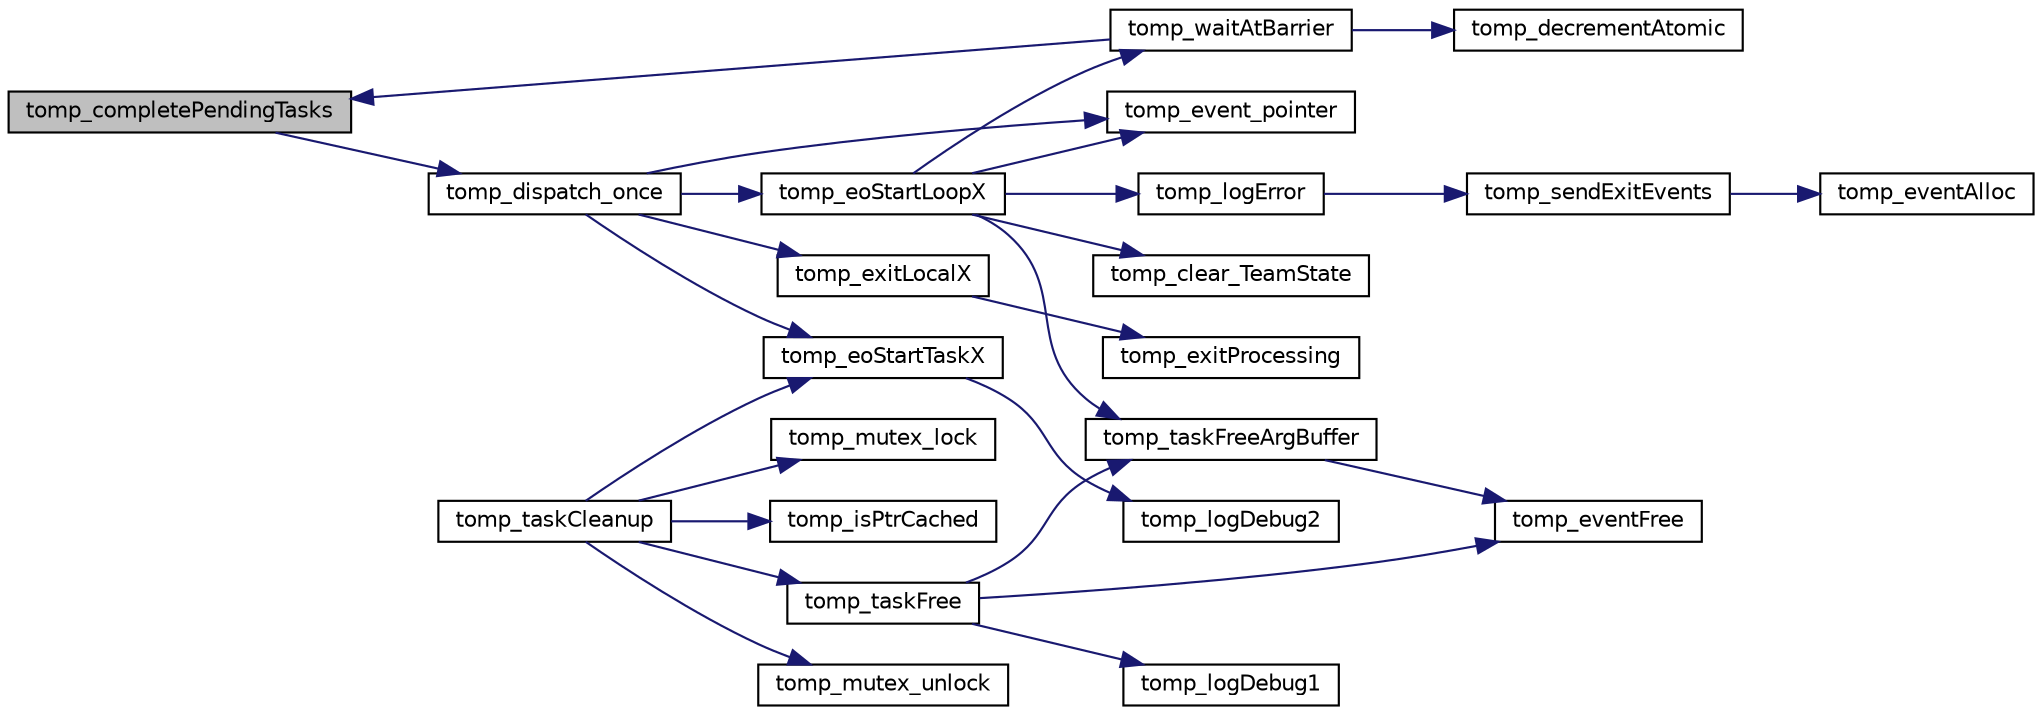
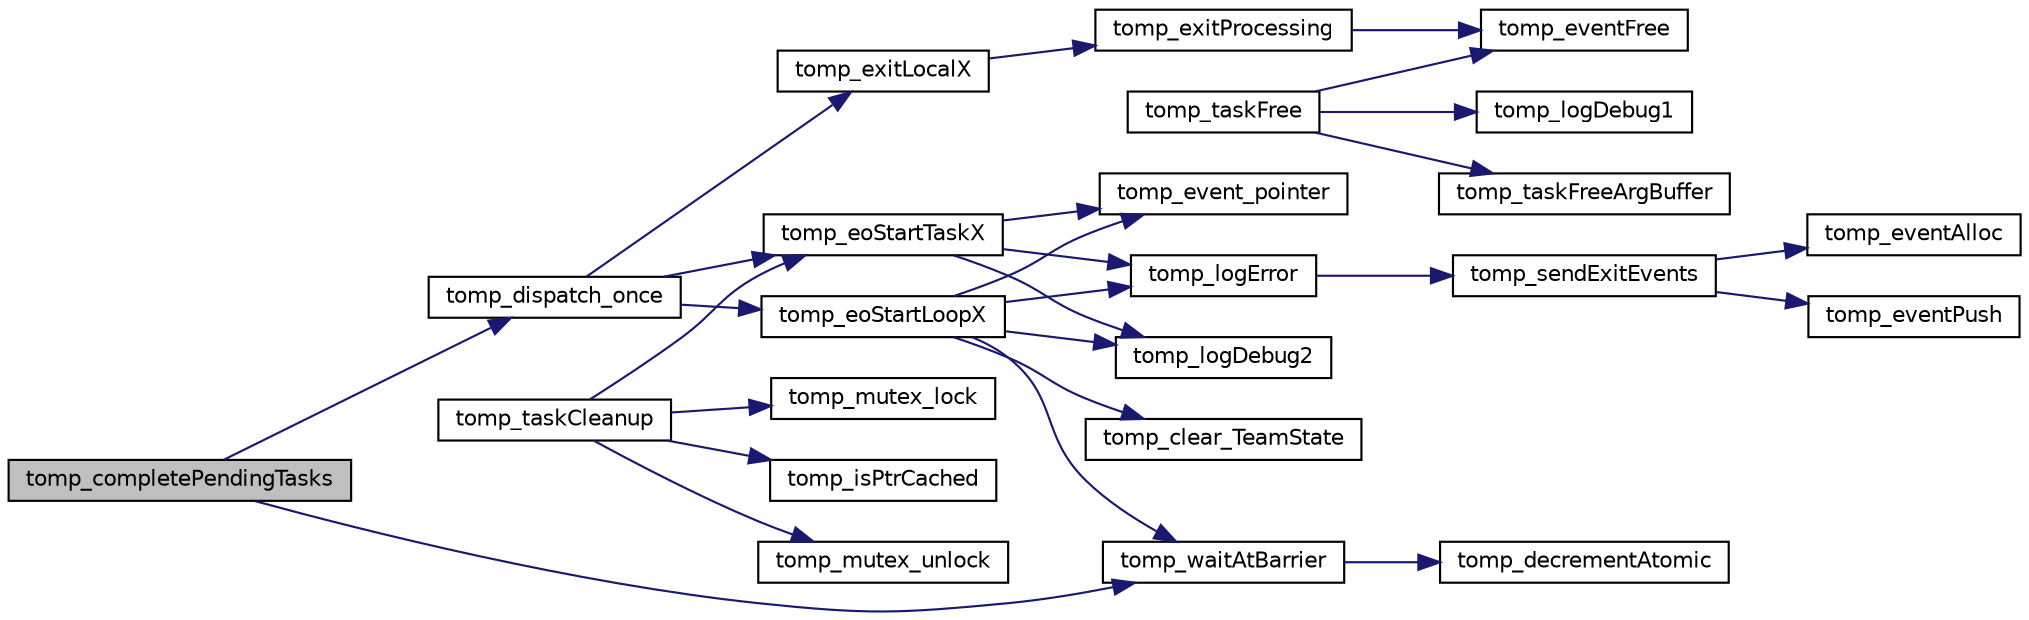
  digraph {
    rankdir=LR
    node [color=black fillcolor=white fontname=Helvetica fontsize=10 shape=record style=filled]
    edge [color=midnightblue fontname=Helvetica fontsize=10 labelfontname=Helvetica labelfontsize=10 style=solid]
    n1 [fillcolor=grey75 fontcolor=black height=0.2 label=tomp_completePendingTasks width=0.4]
    n2 [height=0.2 label=tomp_dispatch_once width=0.4]
    n3 [height=0.2 label=tomp_exitLocalX width=0.4]
    n4 [height=0.2 label=tomp_eoStartLoopX width=0.4]
    n5 [height=0.2 label=tomp_eoStartTaskX width=0.4]
    n6 [height=0.2 label=tomp_exitProcessing width=0.4]
    n7 [height=0.2 label=tomp_event_pointer width=0.4]
    n8 [height=0.2 label=tomp_logError width=0.4]
    n9 [height=0.2 label=tomp_clear_TeamState width=0.4]
    n10 [height=0.2 label=tomp_logDebug2 width=0.4]
    n11 [height=0.2 label=tomp_waitAtBarrier width=0.4]
    n12 [height=0.2 label=tomp_eventFree width=0.4]
    n13 [height=0.2 label=tomp_sendExitEvents width=0.4]
    n14 [height=0.2 label=tomp_decrementAtomic width=0.4]
    n15 [height=0.2 label=tomp_eventAlloc width=0.4]
+   n16 [height=0.2 label=tomp_eventPush width=0.4]
    n17 [height=0.2 label=tomp_taskCleanup width=0.4]
    n18 [height=0.2 label=tomp_mutex_lock width=0.4]
    n19 [height=0.2 label=tomp_isPtrCached width=0.4]
    n20 [height=0.2 label=tomp_taskFree width=0.4]
    n21 [height=0.2 label=tomp_mutex_unlock width=0.4]
    n22 [height=0.2 label=tomp_logDebug1 width=0.4]
    n23 [height=0.2 label=tomp_taskFreeArgBuffer width=0.4]
    n1 -> n2
    n2 -> n3
    n2 -> n4
    n2 -> n5
    n3 -> n6
    n4 -> n7
    n4 -> n8
    n4 -> n9
-   n4 -> n23
+   n4 -> n10
    n4 -> n11
-   n2 -> n7
+   n5 -> n7
+   n5 -> n8
    n5 -> n10
-   n23 -> n12
+   n6 -> n12
    n8 -> n13
-   n11 -> n1
+   n1 -> n11
    n11 -> n14
    n13 -> n15
+   n13 -> n16
    n17 -> n5
    n17 -> n18
    n17 -> n19
-   n17 -> n20
    n17 -> n21
    n20 -> n12
    n20 -> n22
    n20 -> n23
  }
